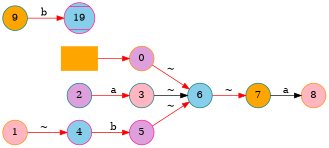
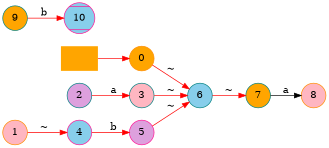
  digraph {
    d2tstyleonly=true
    rankdir=LR
    node [color=teal fillcolor=orange shape=circle style=filled]
    edge [color=red]
    " " [color=deeppink shape=none]
-   0 [color=darkorange fillcolor=plum]
+   0 [color=darkorange]
    6 [fillcolor=skyblue]
-   10 [color=deeppink fillcolor=skyblue shape=Mcircle label=19]
+   10 [color=deeppink fillcolor=skyblue shape=Mcircle]
    7
    8 [color=darkorange fillcolor=lightpink]
    2 [fillcolor=plum]
    3 [fillcolor=lightpink]
    9
    4 [color=deeppink fillcolor=skyblue]
    5 [color=deeppink fillcolor=plum]
    1 [color=darkorange fillcolor=lightpink]
    " " -> 0
    0 -> 6 [label="~"]
    6 -> 7 [label="~"]
    7 -> 8 [color=black label=a]
    2 -> 3 [label=a]
-   3 -> 6 [color=black label="~"]
+   3 -> 6 [label="~"]
    9 -> 10 [label=b]
    4 -> 5 [label=b]
    5 -> 6 [label="~"]
    1 -> 4 [label="~"]
  }
